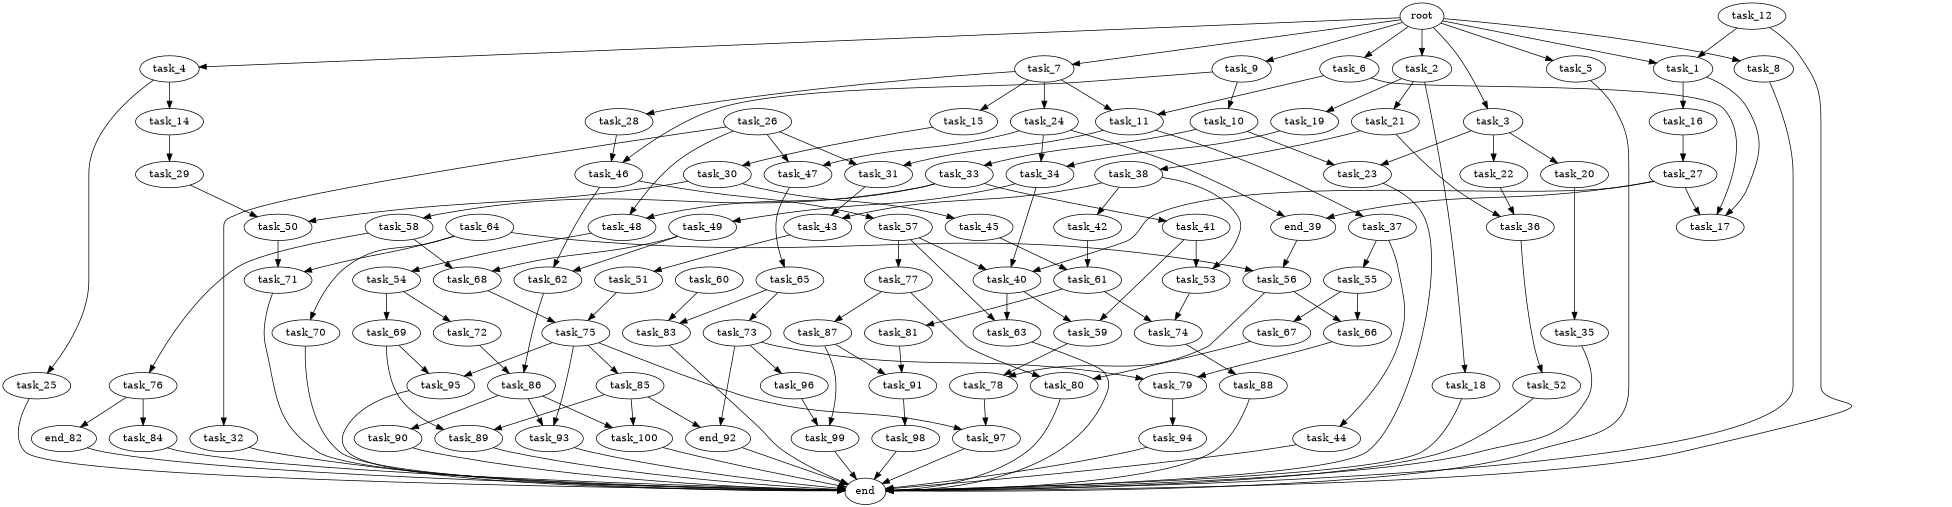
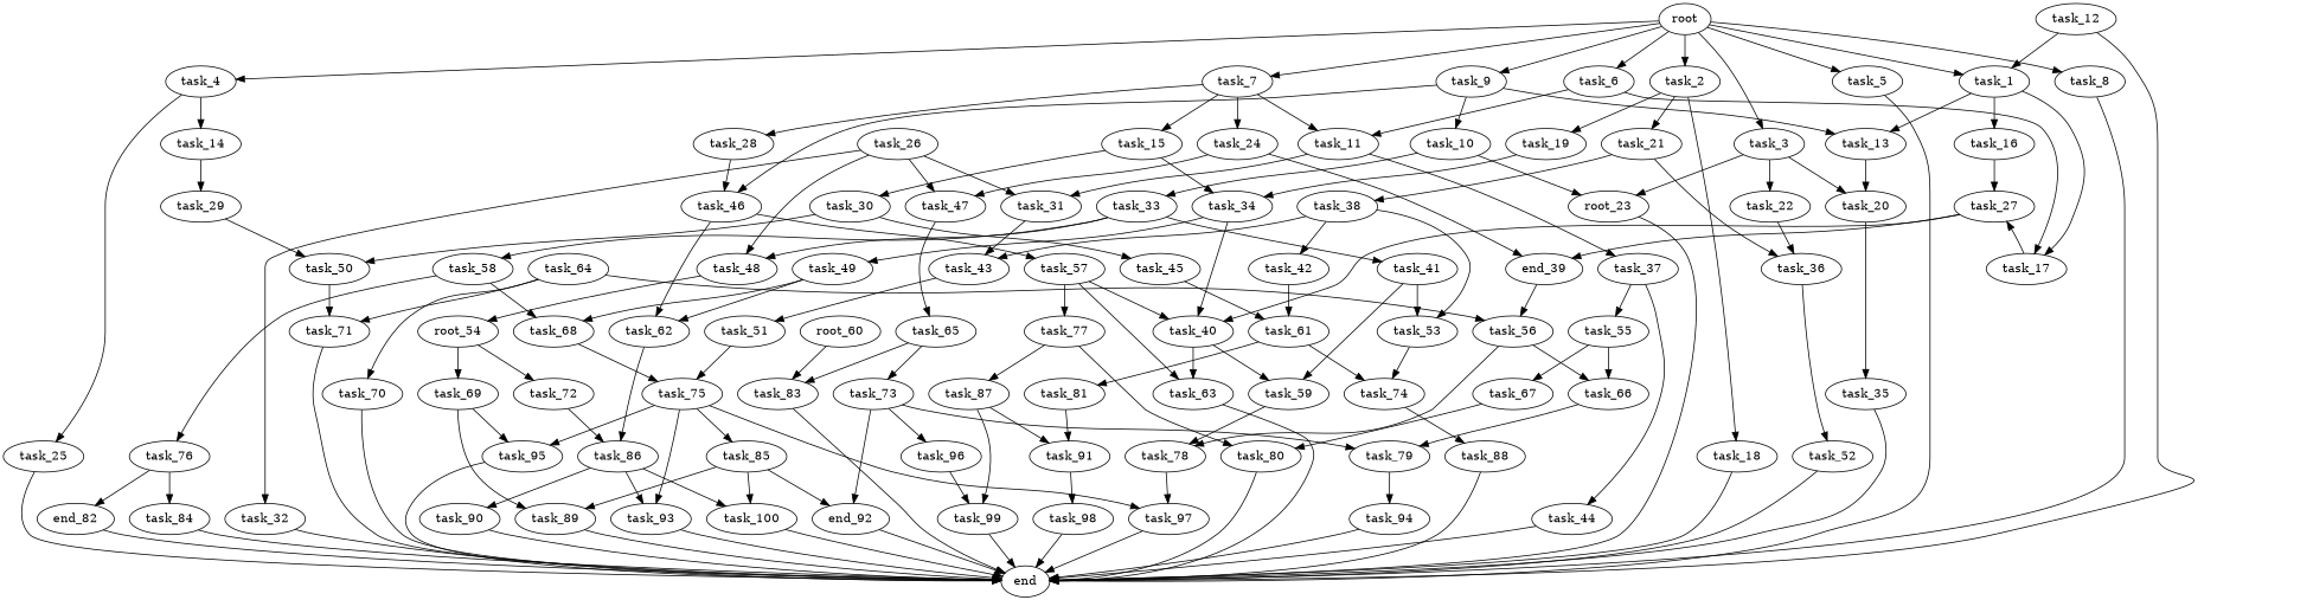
  digraph {
    task_75
    task_95
    task_93
    task_85
    task_97
    end
    task_100
    n8 [label=end_92]
    task_89
    task_19
    task_34
    task_49
    task_40
    task_68
    task_87
    task_99
    task_91
    task_71
-   task_60
+   task_60 [label=root_60]
    task_83
    task_81
    task_73
    task_79
    task_96
    task_94
    task_50
    task_31
    task_43
    task_51
    task_10
    task_33
-   task_23
+   task_23 [label=root_23]
    task_48
    task_58
    task_41
    task_62
    task_86
    task_88
    task_12
    task_1
    task_37
    task_55
    task_44
    task_66
    task_67
    task_61
    task_74
    task_42
    root
    task_7
    task_2
    task_5
    task_8
    task_9
    task_6
    task_4
    task_3
    task_28
    task_11
    task_15
    task_24
    task_21
    task_18
    task_46
+   task_13
    task_16
    task_17
    task_25
    task_14
    task_22
    task_20
    task_56
    task_78
    task_64
    task_70
    task_36
    task_52
    task_32
    task_27
    n80 [label=end_39]
-   task_54
+   task_54 [label=root_54]
    task_76
    task_53
    task_59
    task_63
    task_26
    task_47
    task_30
    task_65
    task_98
    task_38
    task_57
    task_69
    task_35
    task_72
    task_80
    task_90
    task_29
    task_77
    task_45
    n101 [label=end_82]
    task_84
    task_75 -> task_95
    task_75 -> task_93
    task_75 -> task_85
    task_75 -> task_97
    task_95 -> end
    task_93 -> end
    task_85 -> task_100
    task_85 -> n8
    task_85 -> task_89
    task_97 -> end
    task_100 -> end
    n8 -> end
    task_89 -> end
    task_19 -> task_34
    task_34 -> task_49
    task_34 -> task_40
    task_49 -> task_68
    task_49 -> task_62
    task_40 -> task_59
    task_40 -> task_63
    task_68 -> task_75
    task_87 -> task_99
    task_87 -> task_91
    task_99 -> end
    task_91 -> task_98
    task_71 -> end
    task_60 -> task_83
    task_83 -> end
    task_81 -> task_91
    task_73 -> n8
    task_73 -> task_79
    task_73 -> task_96
    task_79 -> task_94
    task_96 -> task_99
    task_94 -> end
    task_50 -> task_71
    task_31 -> task_43
    task_43 -> task_51
    task_51 -> task_75
    task_10 -> task_33
    task_10 -> task_23
    task_33 -> task_48
    task_33 -> task_58
    task_33 -> task_41
    task_23 -> end
    task_48 -> task_54
    task_58 -> task_68
    task_58 -> task_76
    task_41 -> task_53
    task_41 -> task_59
    task_62 -> task_86
    task_86 -> task_93
    task_86 -> task_100
    task_86 -> task_90
    task_88 -> end
    task_12 -> end
    task_12 -> task_1
+   task_1 -> task_13
    task_1 -> task_16
    task_1 -> task_17
    task_37 -> task_55
    task_37 -> task_44
    task_55 -> task_66
    task_55 -> task_67
    task_44 -> end
    task_66 -> task_79
    task_67 -> task_80
    task_61 -> task_81
    task_61 -> task_74
    task_74 -> task_88
    task_42 -> task_61
    root -> task_1
    root -> task_7
    root -> task_2
    root -> task_5
    root -> task_8
    root -> task_9
    root -> task_6
    root -> task_4
    root -> task_3
    task_7 -> task_28
    task_7 -> task_11
    task_7 -> task_15
    task_7 -> task_24
    task_2 -> task_19
    task_2 -> task_21
    task_2 -> task_18
    task_5 -> end
    task_8 -> end
    task_9 -> task_10
    task_9 -> task_46
+   task_9 -> task_13
    task_6 -> task_11
    task_6 -> task_17
    task_4 -> task_25
    task_4 -> task_14
    task_3 -> task_23
    task_3 -> task_22
    task_3 -> task_20
    task_28 -> task_46
    task_11 -> task_31
    task_11 -> task_37
-   task_24 -> task_34
+   task_15 -> task_34
    task_15 -> task_30
    task_24 -> n80
    task_24 -> task_47
    task_21 -> task_36
    task_21 -> task_38
    task_18 -> end
    task_46 -> task_62
    task_46 -> task_57
+   task_13 -> task_20
    task_16 -> task_27
-   task_27 -> task_17
+   task_17 -> task_27
    task_25 -> end
    task_14 -> task_29
    task_22 -> task_36
    task_20 -> task_35
    task_56 -> task_66
    task_56 -> task_78
    task_78 -> task_97
    task_64 -> task_71
    task_64 -> task_56
    task_64 -> task_70
    task_70 -> end
    task_36 -> task_52
    task_52 -> end
    task_32 -> end
    task_27 -> task_40
    task_27 -> n80
    n80 -> task_56
    task_54 -> task_69
    task_54 -> task_72
    task_76 -> n101
    task_76 -> task_84
    task_53 -> task_74
    task_59 -> task_78
    task_63 -> end
    task_26 -> task_31
    task_26 -> task_48
    task_26 -> task_32
    task_26 -> task_47
    task_47 -> task_65
    task_30 -> task_50
    task_30 -> task_45
    task_65 -> task_83
    task_65 -> task_73
    task_98 -> end
    task_38 -> task_43
    task_38 -> task_42
    task_38 -> task_53
    task_57 -> task_40
    task_57 -> task_63
    task_57 -> task_77
    task_69 -> task_95
    task_69 -> task_89
    task_35 -> end
    task_72 -> task_86
    task_80 -> end
    task_90 -> end
    task_29 -> task_50
    task_77 -> task_87
    task_77 -> task_80
    task_45 -> task_61
    n101 -> end
    task_84 -> end
  }
